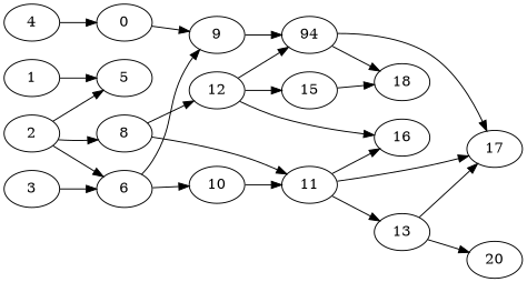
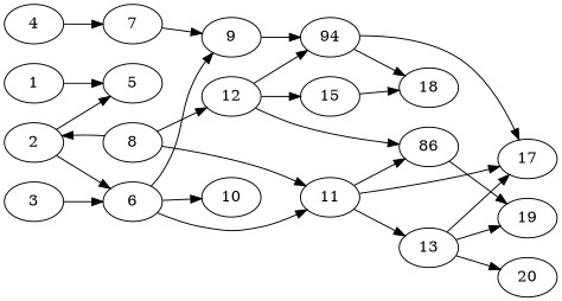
  digraph {
    rankdir=LR
    node [alpha=0.13]
    1 [expect_size=17600512]
    5 [alpha=0.20 expect_size=45097984]
-   7 [alpha=0.16 expect_size=25252864 label=0]
+   7 [alpha=0.16 expect_size=25252864]
    9 [alpha=0.07 expect_size=50711552]
    n5 [alpha=0.00 expect_size=28003328 label=94]
    2 [alpha=0.00 expect_size=27280384]
    6 [expect_size=15232000]
    8 [alpha=0.12 expect_size=39183360]
    10 [alpha=0.00 expect_size=29532160]
    11 [alpha=0.10 expect_size=24523776]
    12 [expect_size=9001984]
    13 [alpha=0.16 expect_size=9158656]
-   16 [alpha=0.18 expect_size=13231104]
+   16 [alpha=0.18 expect_size=13231104 label=86]
    17 [alpha=0.15 expect_size=44881920]
    15 [alpha=0.11 expect_size=14281728]
    3 [alpha=0.08 expect_size=20990976]
    4 [alpha=0.14 expect_size=39334912]
    18 [alpha=0.03 expect_size=36311040]
+   19 [alpha=0.04 expect_size=17701888]
    20 [alpha=0.17 expect_size=33821696]
    1 -> 5
    7 -> 9
    9 -> n5
    n5 -> 17
    n5 -> 18
    2 -> 5
    2 -> 6
-   2 -> 8
+   8 -> 2
    6 -> 9
    6 -> 10
-   10 -> 11
+   6 -> 11
    8 -> 11
    8 -> 12
    11 -> 13
    11 -> 16
    11 -> 17
    12 -> n5
    12 -> 16
    12 -> 15
    13 -> 17
+   13 -> 19
    13 -> 20
+   16 -> 19
    15 -> 18
    3 -> 6
    4 -> 7
  }
